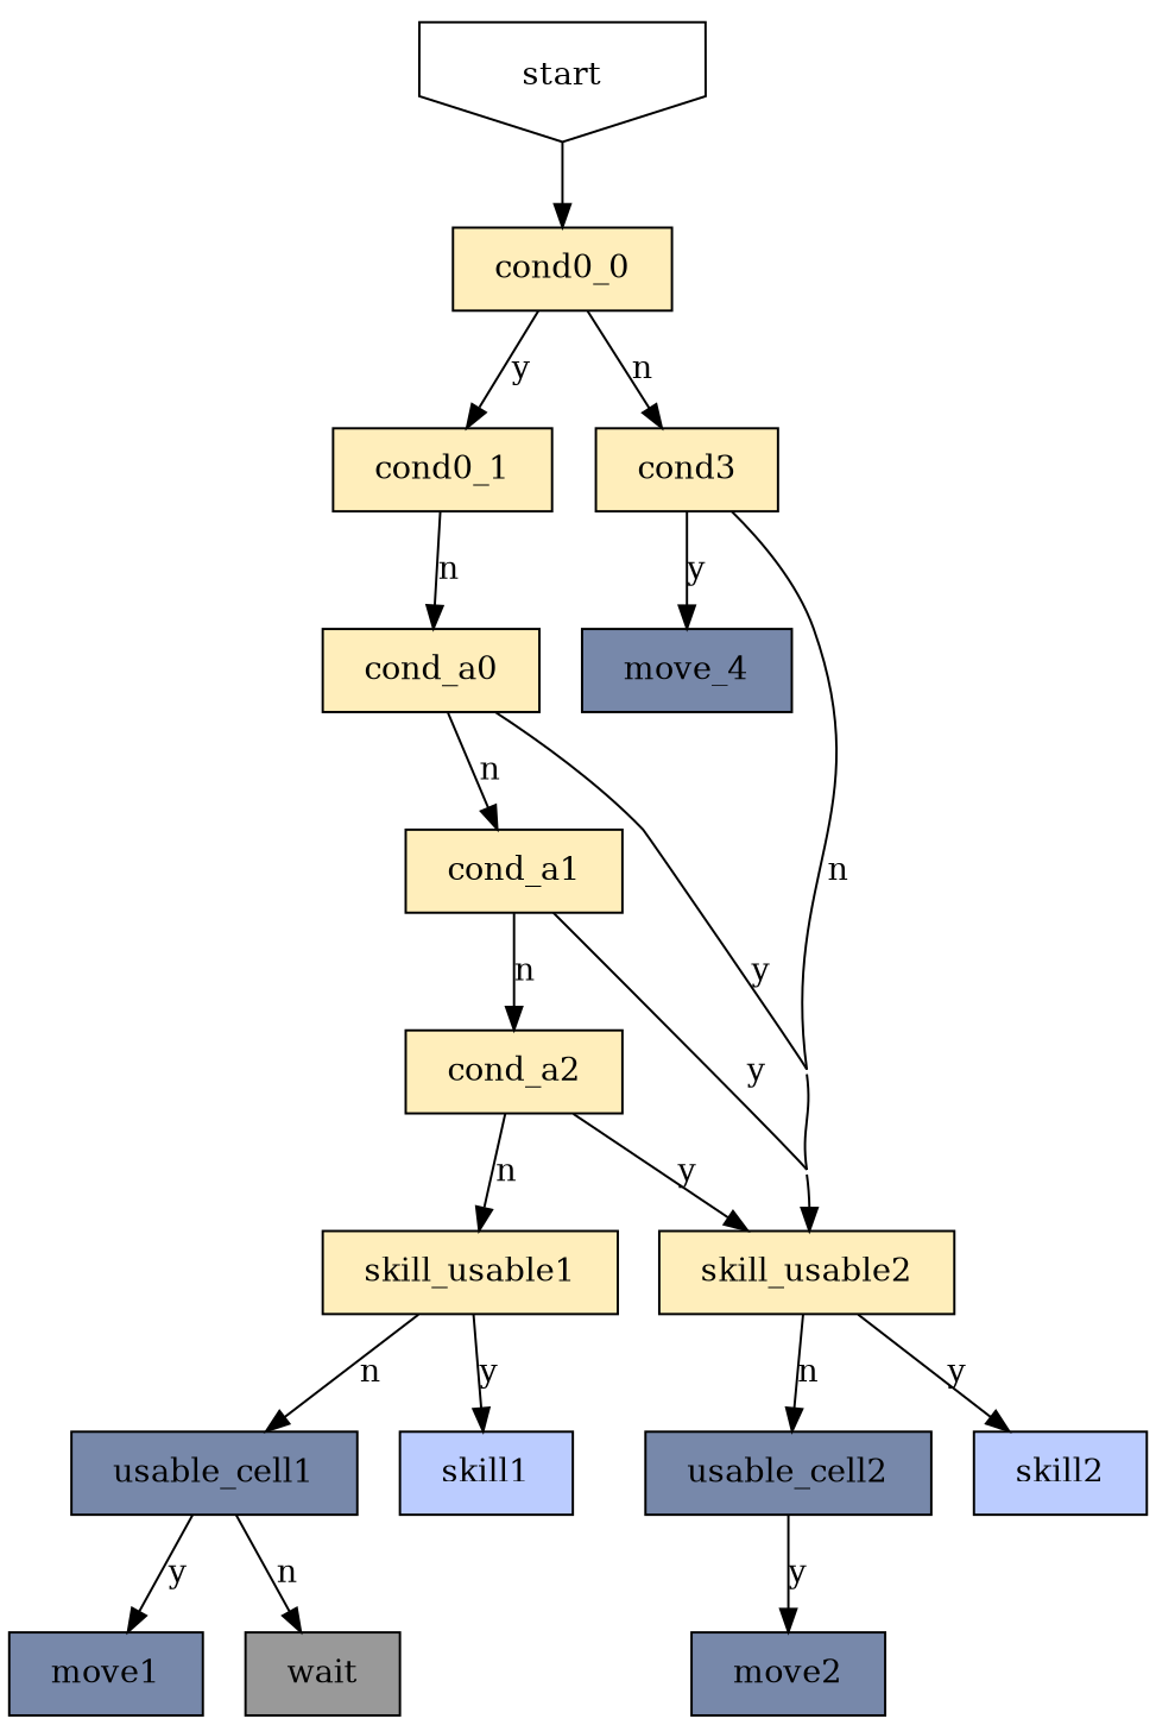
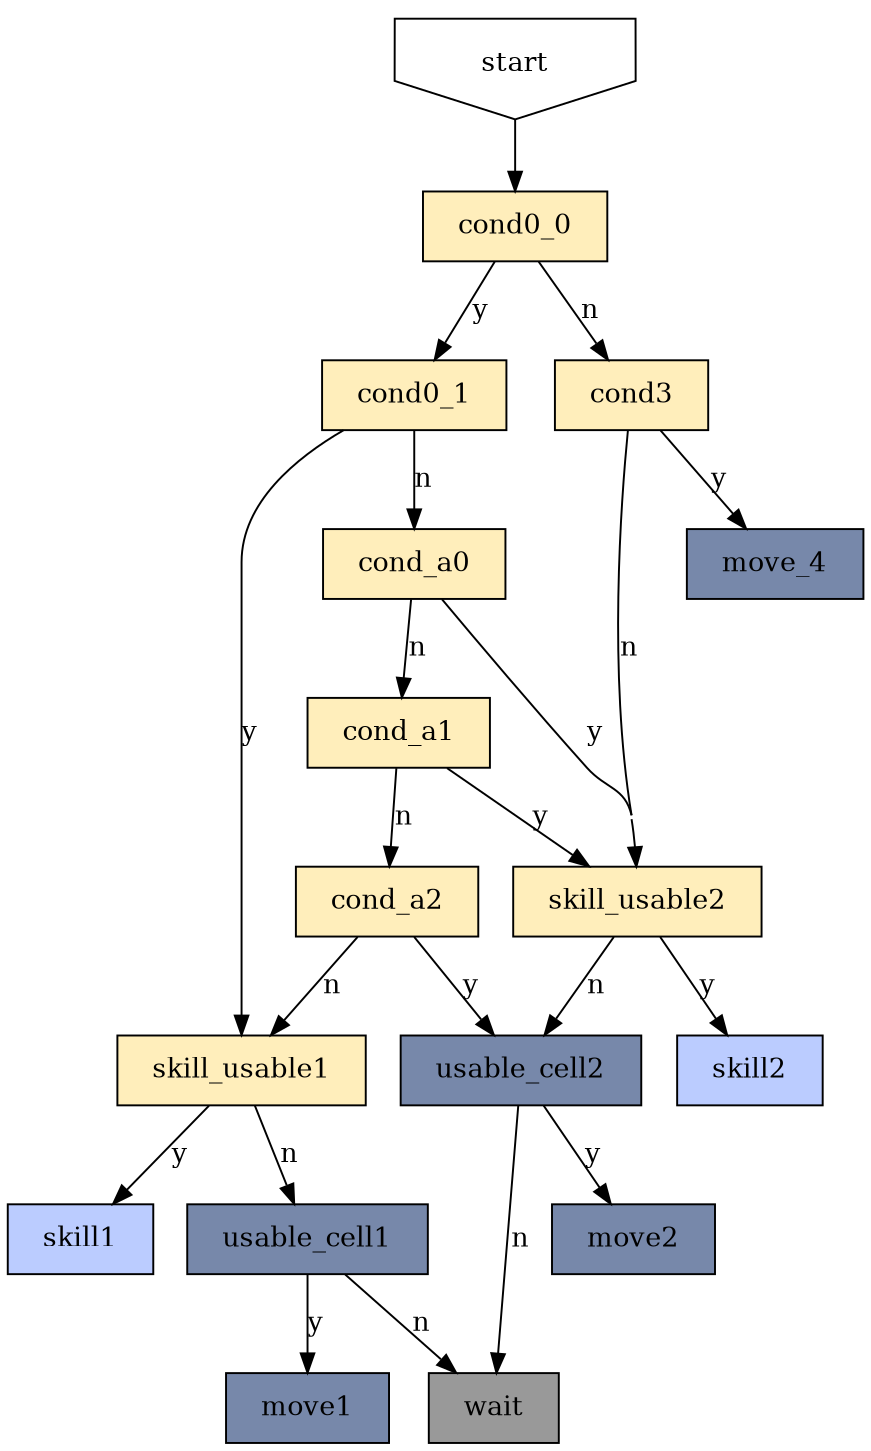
  digraph {
    concentrate=true
    fixedsize=true
    node [margin="0.25,0.125" shape=rect fillcolor="#FFEEBB" style=filled]
    start [shape=invhouse fillcolor="" style=""]
    cond0_0
    cond0_1
    cond3
    cond_a0
    skill_usable1
    skill_usable2
    move_4 [fillcolor="#7788aa"]
    cond_a1
    usable_cell1 [fillcolor="#7788aa"]
    skill1 [fillcolor="#BBCCFF"]
    cond_a2
    usable_cell2 [fillcolor="#7788aa"]
    skill2 [fillcolor="#BBCCFF"]
    move1 [fillcolor="#7788aa"]
    wait [fillcolor="#999999"]
    move2 [fillcolor="#7788aa"]
    start -> cond0_0
    cond0_0 -> cond0_1 [label=y]
    cond0_0 -> cond3 [label=n]
    cond0_1 -> cond_a0 [label=n]
+   cond0_1 -> skill_usable1 [label=y]
    cond3 -> skill_usable2 [label=n]
    cond3 -> move_4 [label=y]
    cond_a0 -> skill_usable2 [label=y]
    cond_a0 -> cond_a1 [label=n]
    skill_usable1 -> usable_cell1 [label=n]
    skill_usable1 -> skill1 [label=y]
    skill_usable2 -> usable_cell2 [label=n]
    skill_usable2 -> skill2 [label=y]
    cond_a1 -> skill_usable2 [label=y]
    cond_a1 -> cond_a2 [label=n]
    usable_cell1 -> move1 [label=y]
    usable_cell1 -> wait [label=n]
    cond_a2 -> skill_usable1 [label=n]
-   cond_a2 -> skill_usable2 [label=y]
+   cond_a2 -> usable_cell2 [label=y]
+   usable_cell2 -> wait [label=n]
    usable_cell2 -> move2 [label=y]
  }
